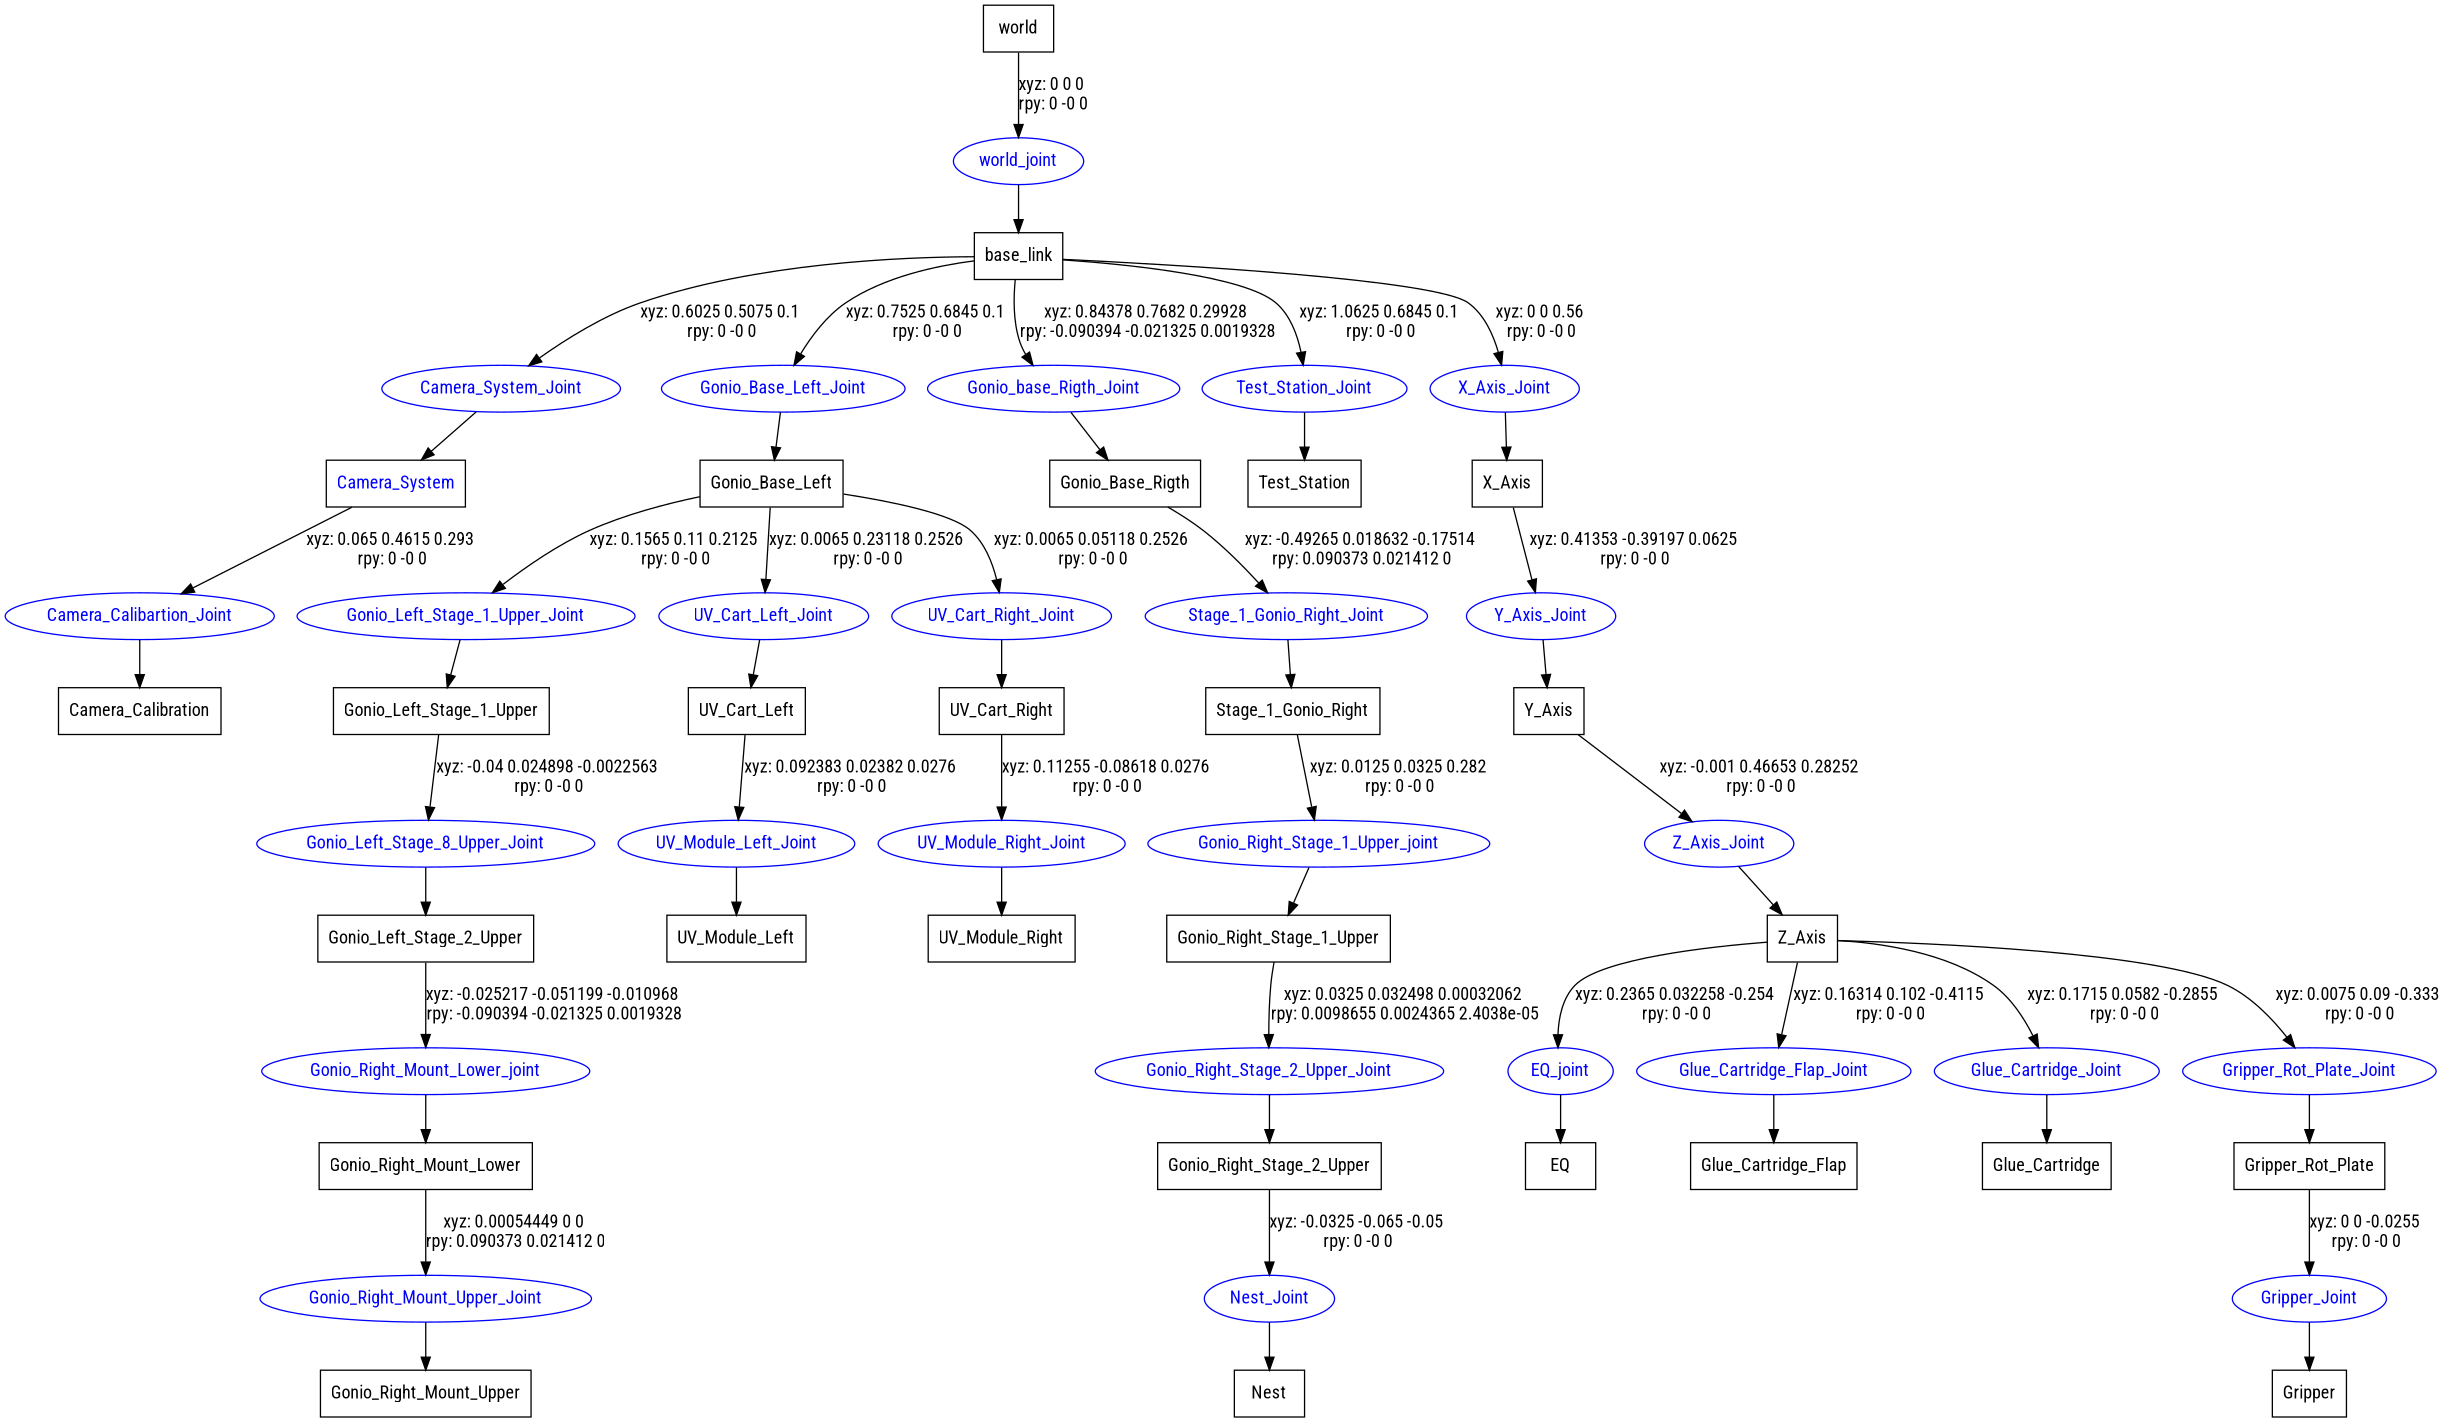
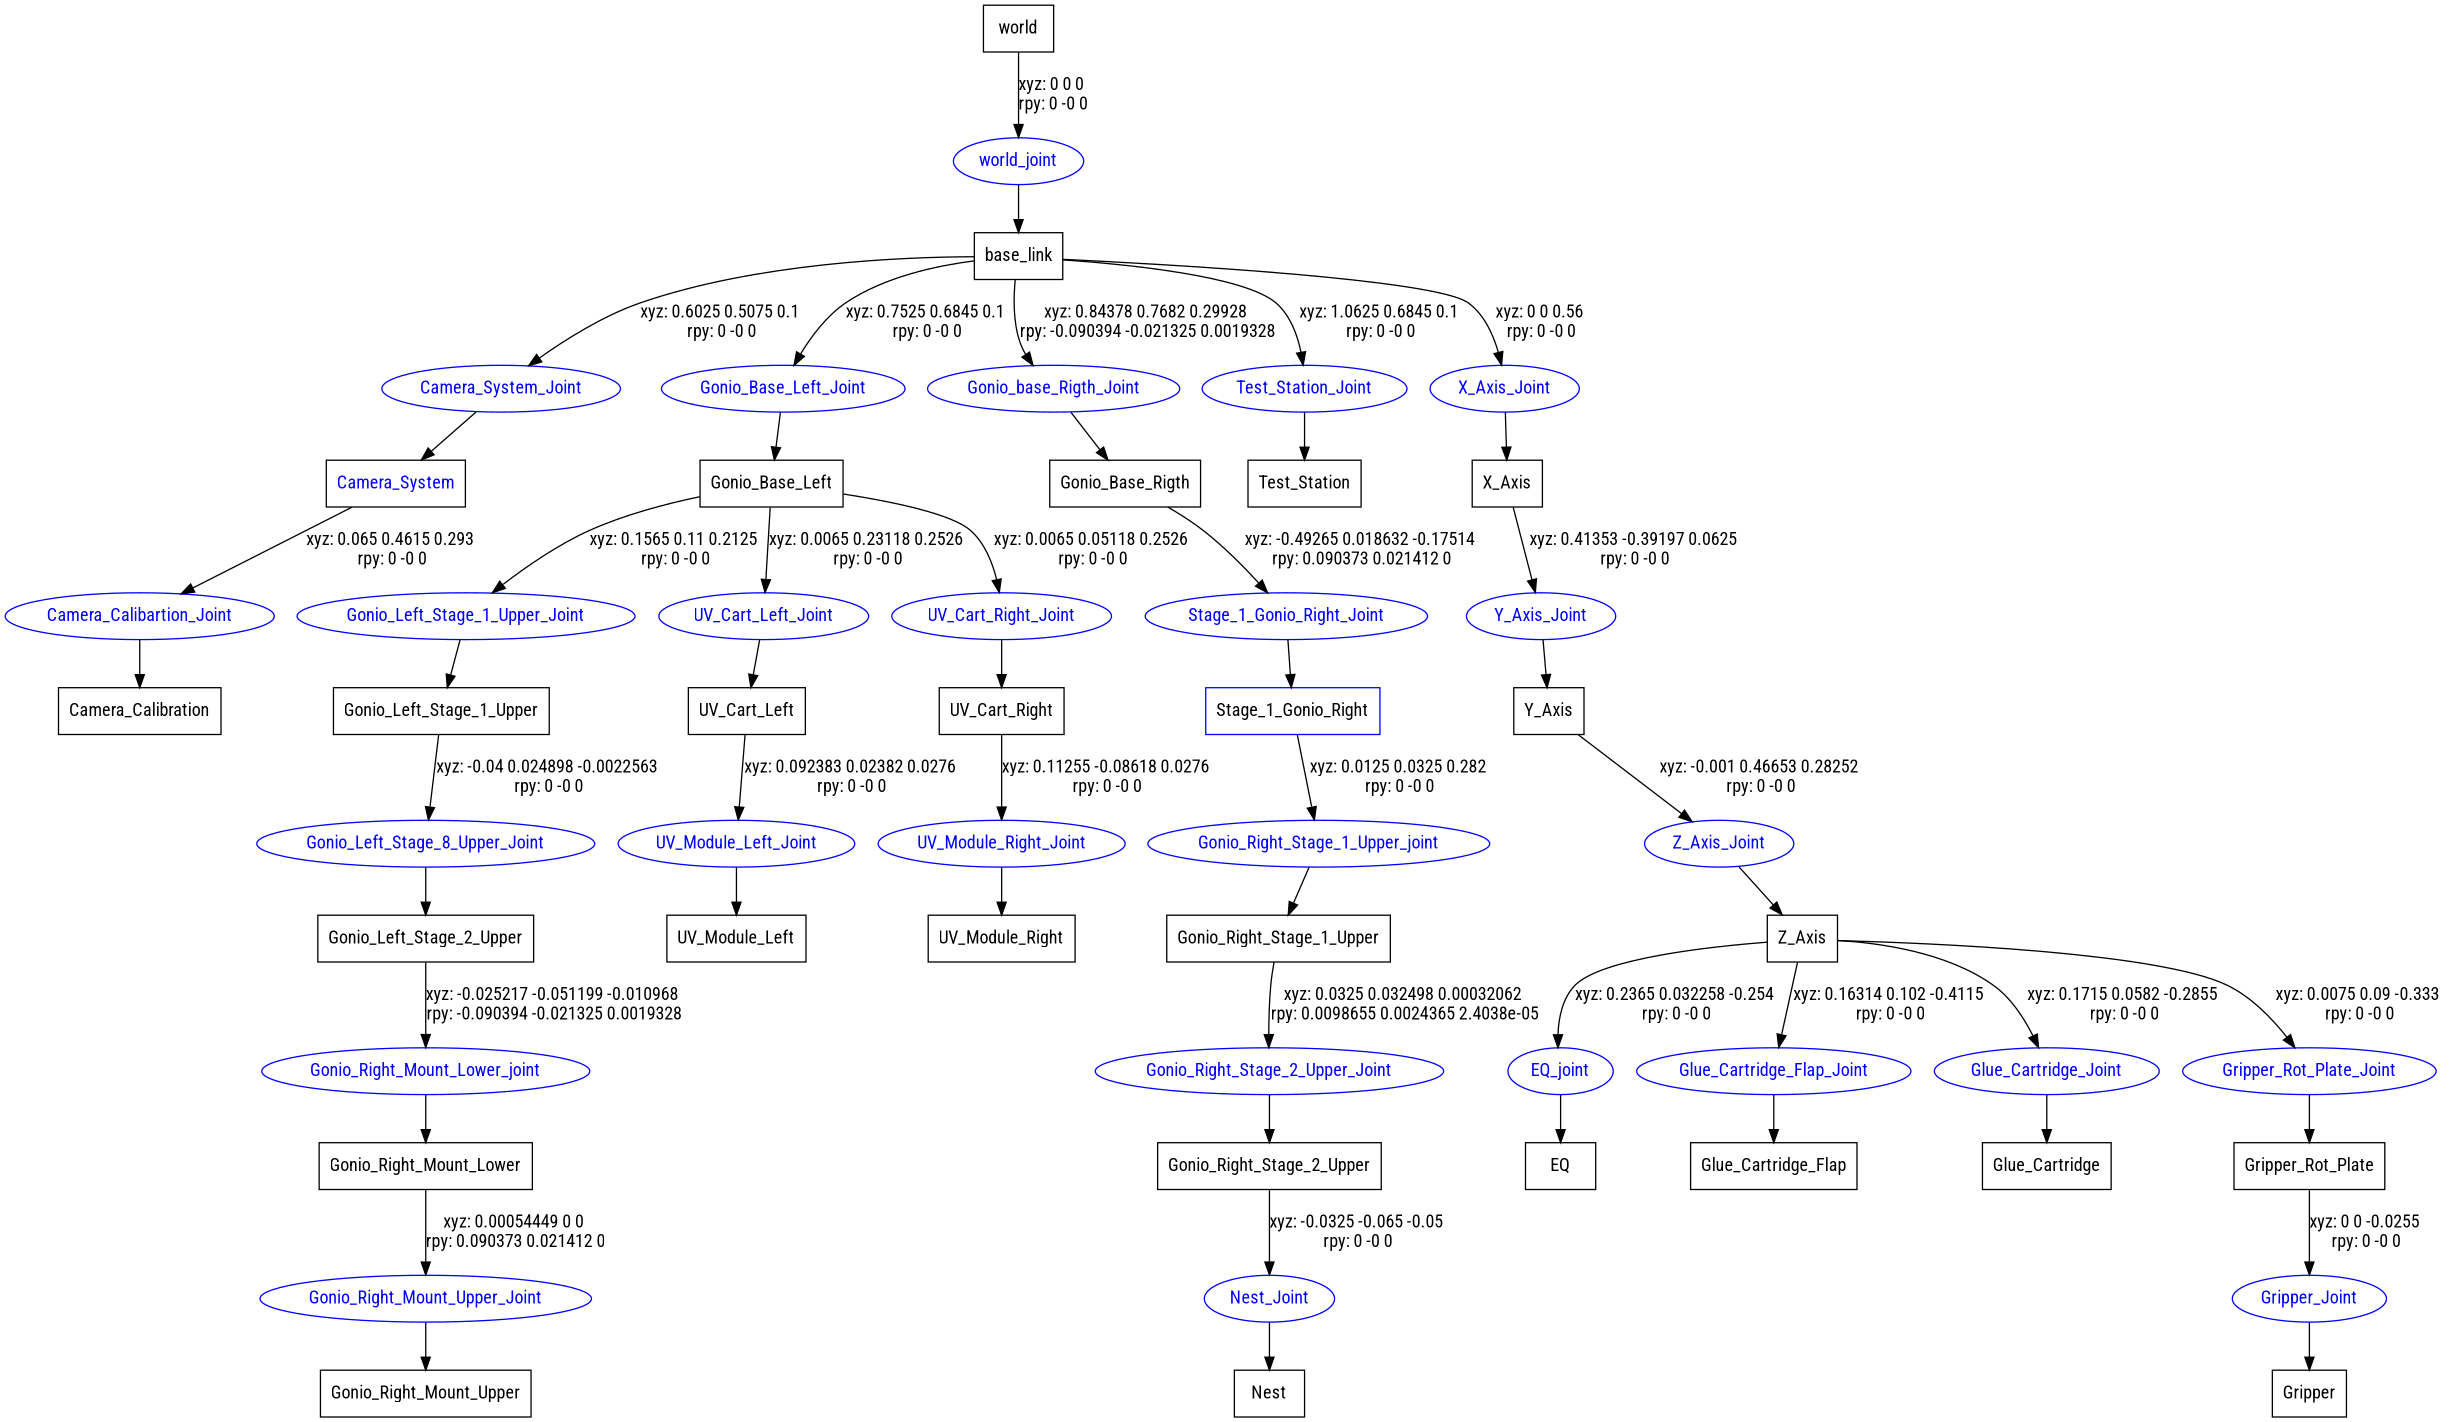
  digraph {
    fontname="Roboto Condensed"
    node [fontname="Roboto Condensed" shape=box fontcolor=blue]
    edge [fontname="Roboto Condensed"]
    n1 [label=world fontcolor=""]
    world_joint [color=blue shape=ellipse]
    n3 [label=base_link fontcolor=""]
    Camera_System_Joint [color=blue shape=ellipse]
    Gonio_Base_Left_Joint [color=blue shape=ellipse]
    Gonio_base_Rigth_Joint [color=blue shape=ellipse]
    Test_Station_Joint [color=blue shape=ellipse]
    X_Axis_Joint [color=blue shape=ellipse]
    n9 [label=Camera_System]
    n10 [label=Gonio_Base_Left fontcolor=""]
    n11 [label=Gonio_Base_Rigth fontcolor=""]
    n12 [label=Test_Station fontcolor=""]
    n13 [label=X_Axis fontcolor=""]
    Camera_Calibartion_Joint [color=blue shape=ellipse]
    n15 [label=Camera_Calibration fontcolor=""]
    Gonio_Left_Stage_1_Upper_Joint [color=blue shape=ellipse]
    UV_Cart_Left_Joint [color=blue shape=ellipse]
    UV_Cart_Right_Joint [color=blue shape=ellipse]
    n19 [label=Gonio_Left_Stage_1_Upper fontcolor=""]
    n20 [label=UV_Cart_Left fontcolor=""]
    n21 [label=UV_Cart_Right fontcolor=""]
    n22 [color=blue label=Gonio_Left_Stage_8_Upper_Joint shape=ellipse]
    n23 [label=Gonio_Left_Stage_2_Upper fontcolor=""]
    Gonio_Right_Mount_Lower_joint [color=blue shape=ellipse]
    n25 [label=Gonio_Right_Mount_Lower fontcolor=""]
    Gonio_Right_Mount_Upper_Joint [color=blue shape=ellipse]
    n27 [label=Gonio_Right_Mount_Upper fontcolor=""]
    UV_Module_Left_Joint [color=blue shape=ellipse]
    n29 [label=UV_Module_Left fontcolor=""]
    UV_Module_Right_Joint [color=blue shape=ellipse]
    n31 [label=UV_Module_Right fontcolor=""]
    Stage_1_Gonio_Right_Joint [color=blue shape=ellipse]
-   n33 [label=Stage_1_Gonio_Right fontcolor=""]
+   n33 [label=Stage_1_Gonio_Right color=blue fontcolor=""]
    Gonio_Right_Stage_1_Upper_joint [color=blue shape=ellipse]
    n35 [label=Gonio_Right_Stage_1_Upper fontcolor=""]
    Gonio_Right_Stage_2_Upper_Joint [color=blue shape=ellipse]
    n37 [label=Gonio_Right_Stage_2_Upper fontcolor=""]
    Nest_Joint [color=blue shape=ellipse]
    n39 [label=Nest fontcolor=""]
    Y_Axis_Joint [color=blue shape=ellipse]
    n41 [label=Y_Axis fontcolor=""]
    Z_Axis_Joint [color=blue shape=ellipse]
    n43 [label=Z_Axis fontcolor=""]
    EQ_joint [color=blue shape=ellipse]
    Glue_Cartridge_Flap_Joint [color=blue shape=ellipse]
    Glue_Cartridge_Joint [color=blue shape=ellipse]
    Gripper_Rot_Plate_Joint [color=blue shape=ellipse]
    n48 [label=EQ fontcolor=""]
    n49 [label=Glue_Cartridge_Flap fontcolor=""]
    n50 [label=Glue_Cartridge fontcolor=""]
    n51 [label=Gripper_Rot_Plate fontcolor=""]
    Gripper_Joint [color=blue shape=ellipse]
    n53 [label=Gripper fontcolor=""]
    n1 -> world_joint [label="xyz: 0 0 0 \nrpy: 0 -0 0"]
    world_joint -> n3
    n3 -> Camera_System_Joint [label="xyz: 0.6025 0.5075 0.1 \nrpy: 0 -0 0"]
    n3 -> Gonio_Base_Left_Joint [label="xyz: 0.7525 0.6845 0.1 \nrpy: 0 -0 0"]
    n3 -> Gonio_base_Rigth_Joint [label="xyz: 0.84378 0.7682 0.29928 \nrpy: -0.090394 -0.021325 0.0019328"]
    n3 -> Test_Station_Joint [label="xyz: 1.0625 0.6845 0.1 \nrpy: 0 -0 0"]
    n3 -> X_Axis_Joint [label="xyz: 0 0 0.56 \nrpy: 0 -0 0"]
    Camera_System_Joint -> n9
    Gonio_Base_Left_Joint -> n10
    Gonio_base_Rigth_Joint -> n11
    Test_Station_Joint -> n12
    X_Axis_Joint -> n13
    n9 -> Camera_Calibartion_Joint [label="xyz: 0.065 0.4615 0.293 \nrpy: 0 -0 0"]
    n10 -> Gonio_Left_Stage_1_Upper_Joint [label="xyz: 0.1565 0.11 0.2125 \nrpy: 0 -0 0"]
    n10 -> UV_Cart_Left_Joint [label="xyz: 0.0065 0.23118 0.2526 \nrpy: 0 -0 0"]
    n10 -> UV_Cart_Right_Joint [label="xyz: 0.0065 0.05118 0.2526 \nrpy: 0 -0 0"]
    n11 -> Stage_1_Gonio_Right_Joint [label="xyz: -0.49265 0.018632 -0.17514 \nrpy: 0.090373 0.021412 0"]
    n13 -> Y_Axis_Joint [label="xyz: 0.41353 -0.39197 0.0625 \nrpy: 0 -0 0"]
    Camera_Calibartion_Joint -> n15
    Gonio_Left_Stage_1_Upper_Joint -> n19
    UV_Cart_Left_Joint -> n20
    UV_Cart_Right_Joint -> n21
    n19 -> n22 [label="xyz: -0.04 0.024898 -0.0022563 \nrpy: 0 -0 0"]
    n20 -> UV_Module_Left_Joint [label="xyz: 0.092383 0.02382 0.0276 \nrpy: 0 -0 0"]
    n21 -> UV_Module_Right_Joint [label="xyz: 0.11255 -0.08618 0.0276 \nrpy: 0 -0 0"]
    n22 -> n23
    n23 -> Gonio_Right_Mount_Lower_joint [label="xyz: -0.025217 -0.051199 -0.010968 \nrpy: -0.090394 -0.021325 0.0019328"]
    Gonio_Right_Mount_Lower_joint -> n25
    n25 -> Gonio_Right_Mount_Upper_Joint [label="xyz: 0.00054449 0 0 \nrpy: 0.090373 0.021412 0"]
    Gonio_Right_Mount_Upper_Joint -> n27
    UV_Module_Left_Joint -> n29
    UV_Module_Right_Joint -> n31
    Stage_1_Gonio_Right_Joint -> n33
    n33 -> Gonio_Right_Stage_1_Upper_joint [label="xyz: 0.0125 0.0325 0.282 \nrpy: 0 -0 0"]
    Gonio_Right_Stage_1_Upper_joint -> n35
    n35 -> Gonio_Right_Stage_2_Upper_Joint [label="xyz: 0.0325 0.032498 0.00032062 \nrpy: 0.0098655 0.0024365 2.4038e-05"]
    Gonio_Right_Stage_2_Upper_Joint -> n37
    n37 -> Nest_Joint [label="xyz: -0.0325 -0.065 -0.05 \nrpy: 0 -0 0"]
    Nest_Joint -> n39
    Y_Axis_Joint -> n41
    n41 -> Z_Axis_Joint [label="xyz: -0.001 0.46653 0.28252 \nrpy: 0 -0 0"]
    Z_Axis_Joint -> n43
    n43 -> EQ_joint [label="xyz: 0.2365 0.032258 -0.254 \nrpy: 0 -0 0"]
    n43 -> Glue_Cartridge_Flap_Joint [label="xyz: 0.16314 0.102 -0.4115 \nrpy: 0 -0 0"]
    n43 -> Glue_Cartridge_Joint [label="xyz: 0.1715 0.0582 -0.2855 \nrpy: 0 -0 0"]
    n43 -> Gripper_Rot_Plate_Joint [label="xyz: 0.0075 0.09 -0.333 \nrpy: 0 -0 0"]
    EQ_joint -> n48
    Glue_Cartridge_Flap_Joint -> n49
    Glue_Cartridge_Joint -> n50
    Gripper_Rot_Plate_Joint -> n51
    n51 -> Gripper_Joint [label="xyz: 0 0 -0.0255 \nrpy: 0 -0 0"]
    Gripper_Joint -> n53
  }
